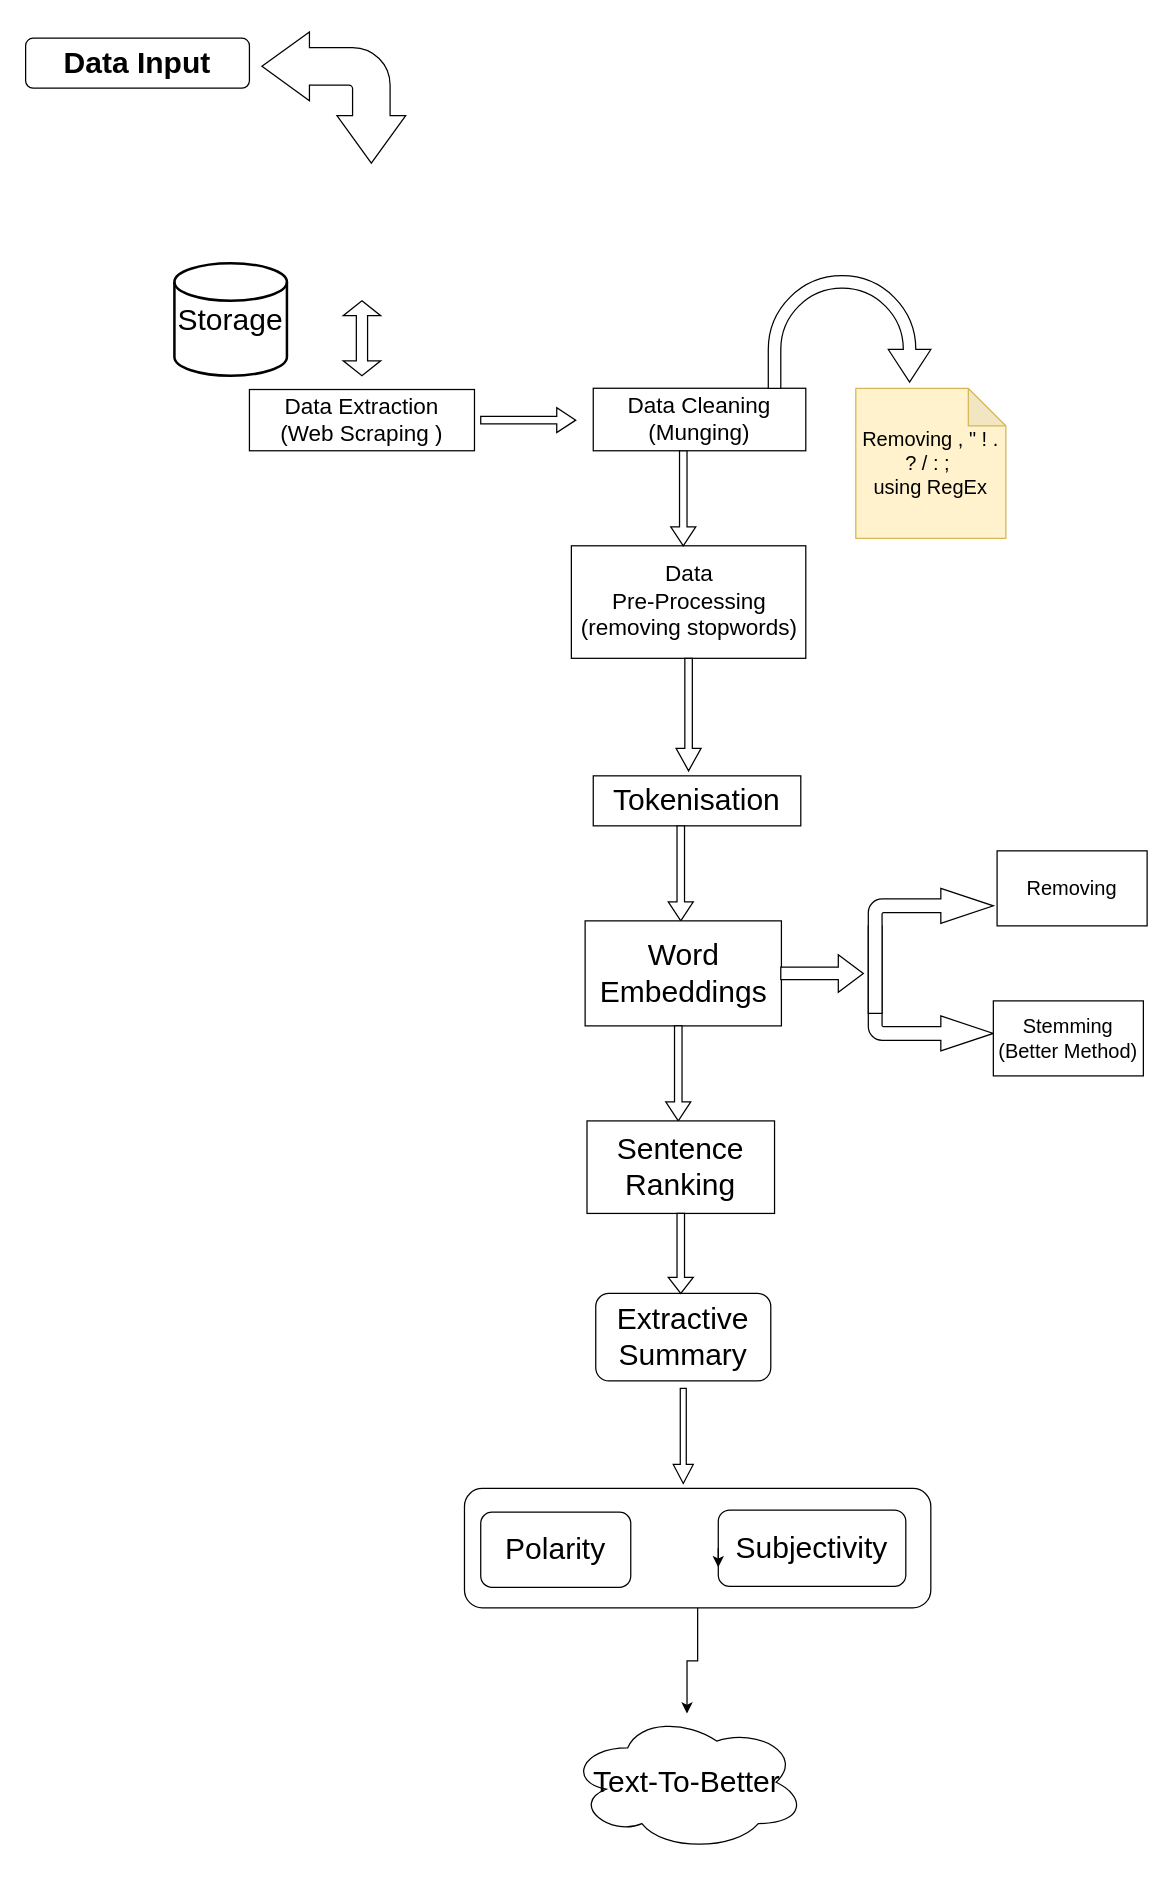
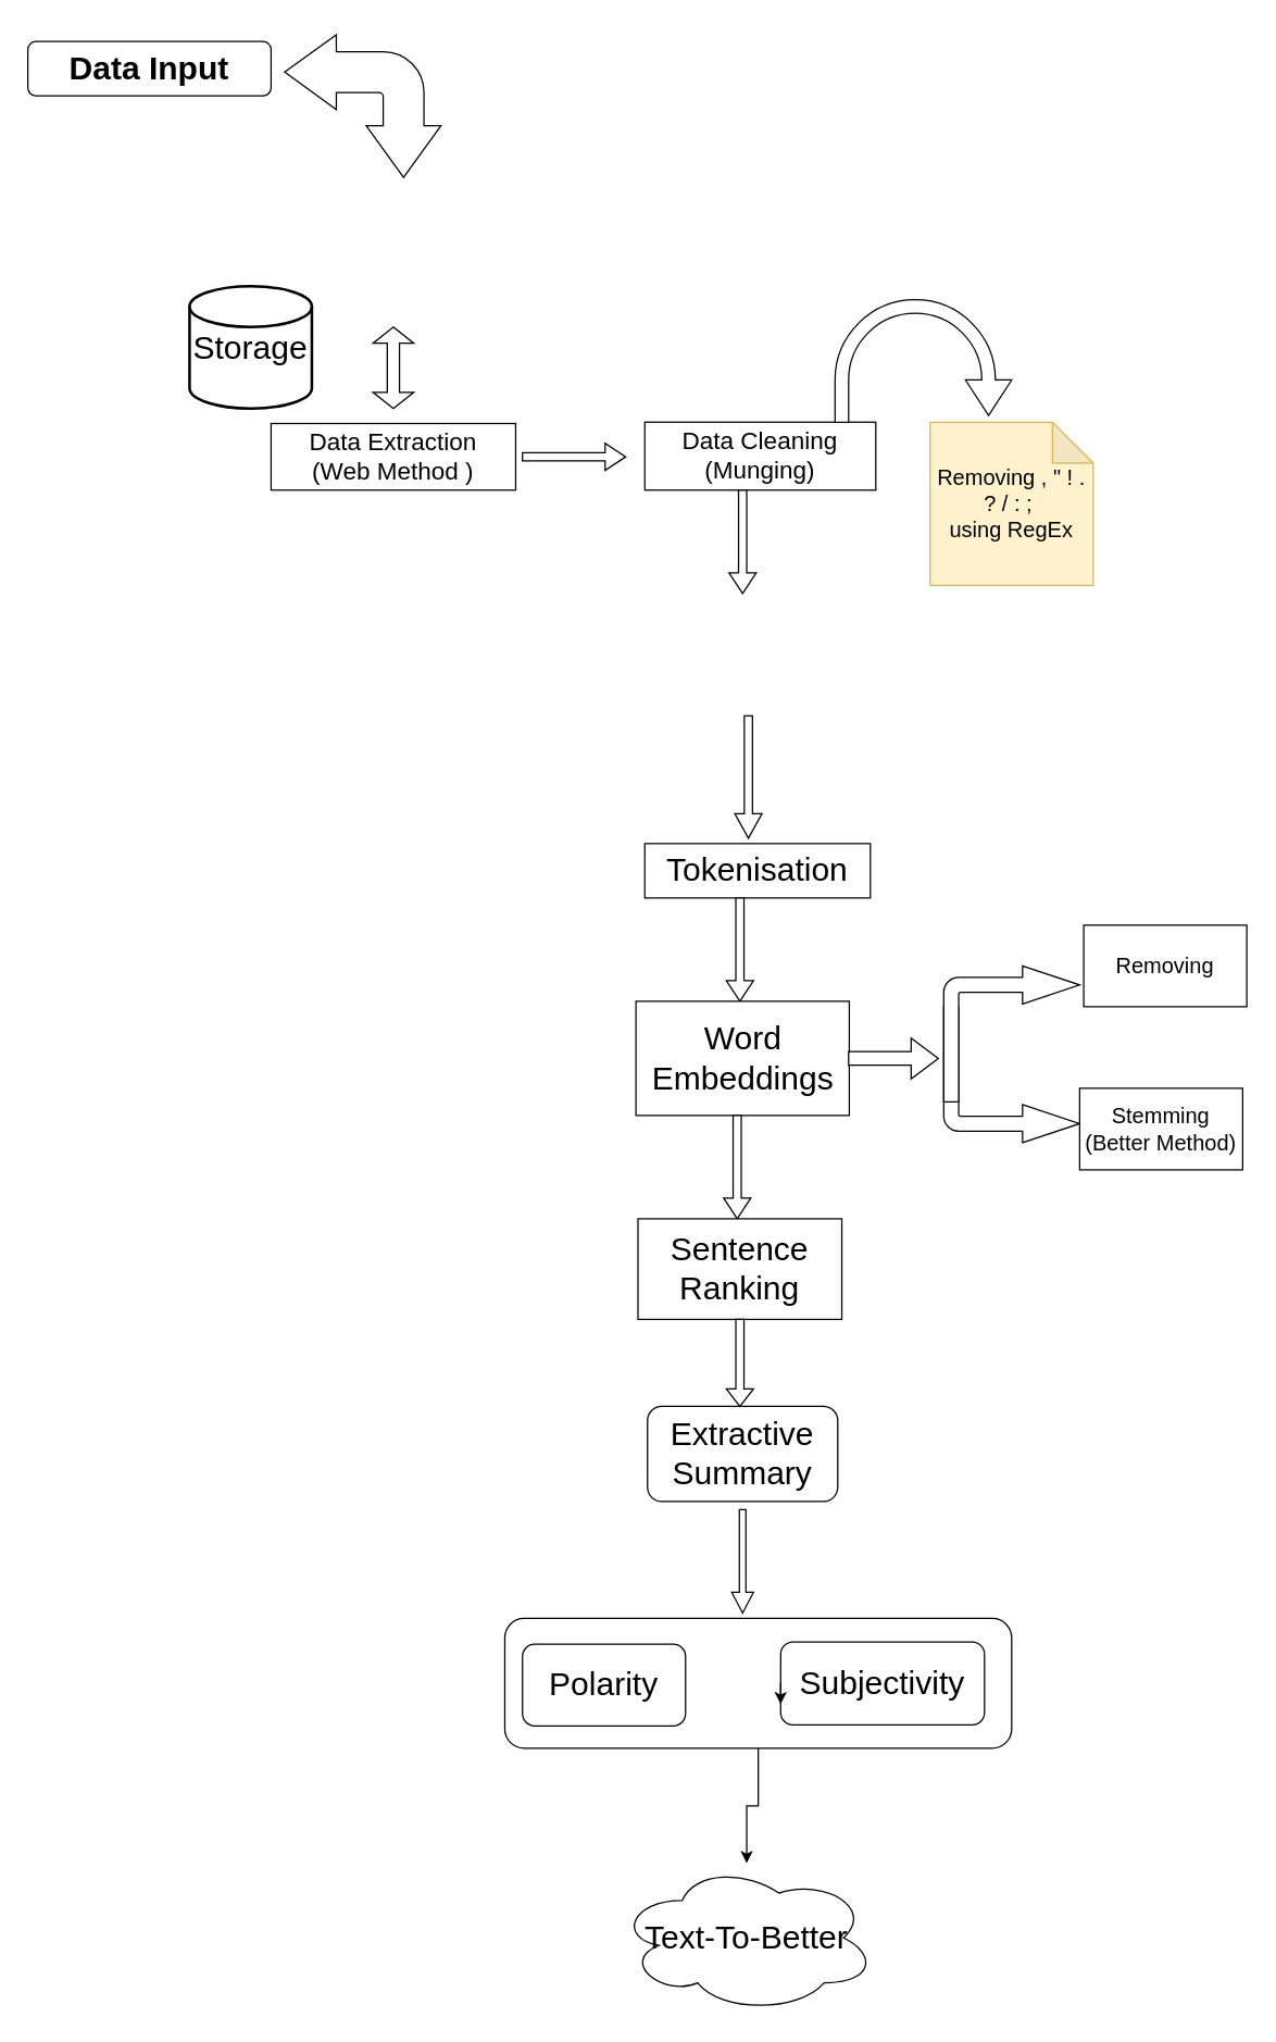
  <mxCell id="0" />
  <mxCell id="1" parent="0" />
- <mxCell id="2" value="&lt;font style=&quot;font-size: 18px&quot;&gt;&amp;nbsp;Data Extraction&amp;nbsp;&lt;br&gt;(Web Scraping )&lt;/font&gt;" style="rounded=0;whiteSpace=wrap;html=1;" vertex="1" parent="1"><mxGeometry x="199" y="311" width="180" height="49" as="geometry" /></mxCell>
+ <mxCell id="2" value="&lt;font style=&quot;font-size: 18px&quot;&gt;&amp;nbsp;Data Extraction&amp;nbsp;&lt;br&gt;(Web Method )&lt;/font&gt;" style="rounded=0;whiteSpace=wrap;html=1;" vertex="1" parent="1"><mxGeometry x="199" y="311" width="180" height="49" as="geometry" /></mxCell>
  <mxCell id="3" value="&lt;h4&gt;&lt;b&gt;&lt;font style=&quot;font-size: 24px&quot;&gt;Data Input&lt;/font&gt;&lt;/b&gt;&lt;/h4&gt;" style="rounded=1;whiteSpace=wrap;html=1;" vertex="1" parent="1"><mxGeometry x="20" y="30" width="179" height="40" as="geometry" /></mxCell>
  <mxCell id="4" value="&lt;p style=&quot;line-height: 1.3&quot;&gt;&lt;font style=&quot;font-size: 24px&quot;&gt;Storage&lt;/font&gt;&lt;/p&gt;" style="strokeWidth=2;html=1;shape=mxgraph.flowchart.database;whiteSpace=wrap;" vertex="1" parent="1"><mxGeometry x="139" y="210" width="90" height="90" as="geometry" /></mxCell>
  <mxCell id="5" value="" style="shape=doubleArrow;direction=south;whiteSpace=wrap;html=1;" vertex="1" parent="1"><mxGeometry x="274" y="240" width="30" height="60" as="geometry" /></mxCell>
  <mxCell id="6" value="" style="shape=singleArrow;whiteSpace=wrap;html=1;fontSize=16;" vertex="1" parent="1"><mxGeometry x="384" y="325.5" width="76" height="20" as="geometry" /></mxCell>
  <mxCell id="7" value="&lt;font style=&quot;font-size: 18px&quot;&gt;Data Cleaning&lt;br&gt;(Munging)&lt;/font&gt;" style="rounded=0;whiteSpace=wrap;html=1;fontSize=16;" vertex="1" parent="1"><mxGeometry x="474" y="310" width="170" height="50" as="geometry" /></mxCell>
  <mxCell id="8" value="Removing , &quot; ! . ? / : ;&amp;nbsp;&lt;br&gt;using RegEx" style="shape=note;whiteSpace=wrap;html=1;backgroundOutline=1;darkOpacity=0.05;fontSize=16;fillColor=#fff2cc;strokeColor=#d6b656;" vertex="1" parent="1"><mxGeometry x="684" y="310" width="120" height="120" as="geometry" /></mxCell>
  <mxCell id="9" value="" style="html=1;shadow=0;dashed=0;align=center;verticalAlign=middle;shape=mxgraph.arrows2.uTurnArrow;dy=5;arrowHead=34;dx2=26;fontSize=10;direction=south;strokeWidth=1;perimeterSpacing=1;" vertex="1" parent="1"><mxGeometry x="614" y="220" width="130" height="90" as="geometry" /></mxCell>
- <mxCell id="10" value="&lt;font style=&quot;font-size: 18px&quot;&gt;Data &lt;br&gt;Pre-Processing&lt;br&gt;(removing stopwords)&lt;/font&gt;" style="rounded=0;whiteSpace=wrap;html=1;fontSize=16;" vertex="1" parent="1"><mxGeometry x="456.5" y="436" width="187.5" height="90" as="geometry" /></mxCell>
  <mxCell id="11" value="" style="shape=singleArrow;whiteSpace=wrap;html=1;fontSize=16;direction=south;" vertex="1" parent="1"><mxGeometry x="536" y="360" width="20" height="76" as="geometry" /></mxCell>
  <mxCell id="12" value="" style="shape=singleArrow;whiteSpace=wrap;html=1;fontSize=16;direction=south;" vertex="1" parent="1"><mxGeometry x="540.25" y="526" width="20" height="90" as="geometry" /></mxCell>
  <mxCell id="13" value="&lt;font style=&quot;font-size: 24px&quot;&gt;Tokenisation&lt;/font&gt;" style="rounded=0;whiteSpace=wrap;html=1;fontSize=16;strokeWidth=1;" vertex="1" parent="1"><mxGeometry x="474" y="620" width="166" height="40" as="geometry" /></mxCell>
  <mxCell id="14" value="" style="shape=singleArrow;whiteSpace=wrap;html=1;fontSize=16;direction=south;" vertex="1" parent="1"><mxGeometry x="534" y="660" width="20" height="76" as="geometry" /></mxCell>
  <mxCell id="15" value="&lt;font style=&quot;font-size: 24px&quot;&gt;Word Embeddings&lt;/font&gt;" style="rounded=0;whiteSpace=wrap;html=1;fontSize=16;strokeWidth=1;" vertex="1" parent="1"><mxGeometry x="467.5" y="736" width="157" height="84" as="geometry" /></mxCell>
  <mxCell id="16" value="" style="html=1;shadow=0;dashed=0;align=center;verticalAlign=middle;shape=mxgraph.arrows2.bendArrow;dy=5.5;dx=42;notch=0;arrowHead=28;rounded=1;fontSize=16;strokeWidth=1;direction=west;flipV=0;flipH=1;" vertex="1" parent="1"><mxGeometry x="694" y="740" width="100" height="100" as="geometry" /></mxCell>
  <mxCell id="17" value="" style="html=1;shadow=0;dashed=0;align=center;verticalAlign=middle;shape=mxgraph.arrows2.bendArrow;dy=5.5;dx=42;notch=0;arrowHead=28;rounded=1;fontSize=16;strokeWidth=1;direction=west;flipV=1;flipH=1;" vertex="1" parent="1"><mxGeometry x="694" y="710" width="100" height="100" as="geometry" /></mxCell>
  <mxCell id="18" value="Removing" style="rounded=0;whiteSpace=wrap;html=1;fontSize=16;strokeWidth=1;" vertex="1" parent="1"><mxGeometry x="797" y="680" width="120" height="60" as="geometry" /></mxCell>
  <mxCell id="19" value="Stemming&lt;br&gt;(Better Method)" style="rounded=0;whiteSpace=wrap;html=1;fontSize=16;strokeWidth=1;" vertex="1" parent="1"><mxGeometry x="794" y="800" width="120" height="60" as="geometry" /></mxCell>
  <mxCell id="20" value="" style="shape=singleArrow;whiteSpace=wrap;html=1;fontSize=16;direction=south;" vertex="1" parent="1"><mxGeometry x="532" y="820" width="20" height="76" as="geometry" /></mxCell>
  <mxCell id="21" value="&lt;font style=&quot;font-size: 24px&quot;&gt;Sentence Ranking&lt;/font&gt;" style="whiteSpace=wrap;html=1;fontSize=16;strokeWidth=1;rounded=0;" vertex="1" parent="1"><mxGeometry x="469" y="896" width="150" height="74" as="geometry" /></mxCell>
  <mxCell id="22" value="&lt;font style=&quot;font-size: 24px&quot;&gt;Extractive Summary&lt;/font&gt;" style="rounded=1;whiteSpace=wrap;html=1;fontSize=16;strokeWidth=1;" vertex="1" parent="1"><mxGeometry x="476" y="1034" width="140" height="70" as="geometry" /></mxCell>
  <mxCell id="23" value="" style="edgeStyle=orthogonalEdgeStyle;rounded=0;orthogonalLoop=1;jettySize=auto;html=1;fontSize=16;" edge="1" parent="1" source="24" target="30"><mxGeometry relative="1" as="geometry" /></mxCell>
  <mxCell id="24" value="" style="rounded=1;whiteSpace=wrap;html=1;fontSize=16;strokeWidth=1;" vertex="1" parent="1"><mxGeometry x="371" y="1190" width="373" height="95.5" as="geometry" /></mxCell>
  <mxCell id="25" value="&lt;font style=&quot;font-size: 24px&quot;&gt;Polarity&lt;/font&gt;" style="rounded=1;whiteSpace=wrap;html=1;fontSize=16;strokeWidth=1;" vertex="1" parent="1"><mxGeometry x="384" y="1209" width="120" height="60" as="geometry" /></mxCell>
  <mxCell id="26" value="" style="shape=singleArrow;whiteSpace=wrap;html=1;fontSize=16;direction=south;" vertex="1" parent="1"><mxGeometry x="534" y="970" width="20" height="64" as="geometry" /></mxCell>
  <mxCell id="27" value="&lt;font style=&quot;font-size: 24px&quot;&gt;Subjectivity&lt;/font&gt;" style="rounded=1;whiteSpace=wrap;html=1;fontSize=16;strokeWidth=1;" vertex="1" parent="1"><mxGeometry x="574" y="1207.25" width="150" height="61" as="geometry" /></mxCell>
  <mxCell id="28" value="" style="html=1;shadow=0;dashed=0;align=center;verticalAlign=middle;shape=mxgraph.arrows2.bendDoubleArrow;dy=15;dx=38;arrowHead=55;rounded=1;fontSize=16;strokeWidth=1;rotation=90;" vertex="1" parent="1"><mxGeometry x="214" y="20" width="105" height="115" as="geometry" /></mxCell>
  <mxCell id="29" value="" style="shape=singleArrow;whiteSpace=wrap;html=1;fontSize=16;direction=south;" vertex="1" parent="1"><mxGeometry x="538" y="1110" width="16" height="76" as="geometry" /></mxCell>
  <mxCell id="30" value="&lt;font style=&quot;font-size: 24px&quot;&gt;Text-To-Better&lt;/font&gt;" style="ellipse;shape=cloud;whiteSpace=wrap;html=1;fontSize=16;strokeWidth=1;" vertex="1" parent="1"><mxGeometry x="454" y="1370" width="190" height="110" as="geometry" /></mxCell>
  <mxCell id="31" value="" style="html=1;shadow=0;dashed=0;align=center;verticalAlign=middle;shape=mxgraph.arrows2.arrow;dy=0.67;dx=20;notch=0;fontSize=24;strokeWidth=1;" vertex="1" parent="1"><mxGeometry x="624" y="763" width="66" height="30" as="geometry" /></mxCell>
  <mxCell id="32" style="edgeStyle=orthogonalEdgeStyle;rounded=0;orthogonalLoop=1;jettySize=auto;html=1;exitX=0;exitY=0.5;exitDx=0;exitDy=0;entryX=0;entryY=0.75;entryDx=0;entryDy=0;fontSize=24;" edge="1" parent="1" source="27" target="27"><mxGeometry relative="1" as="geometry" /></mxCell>
